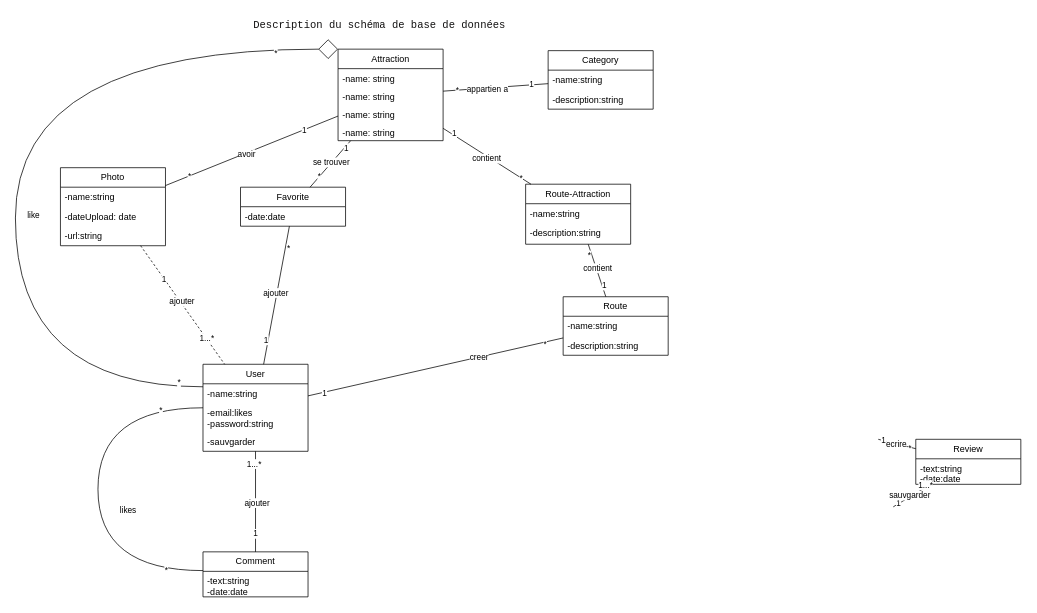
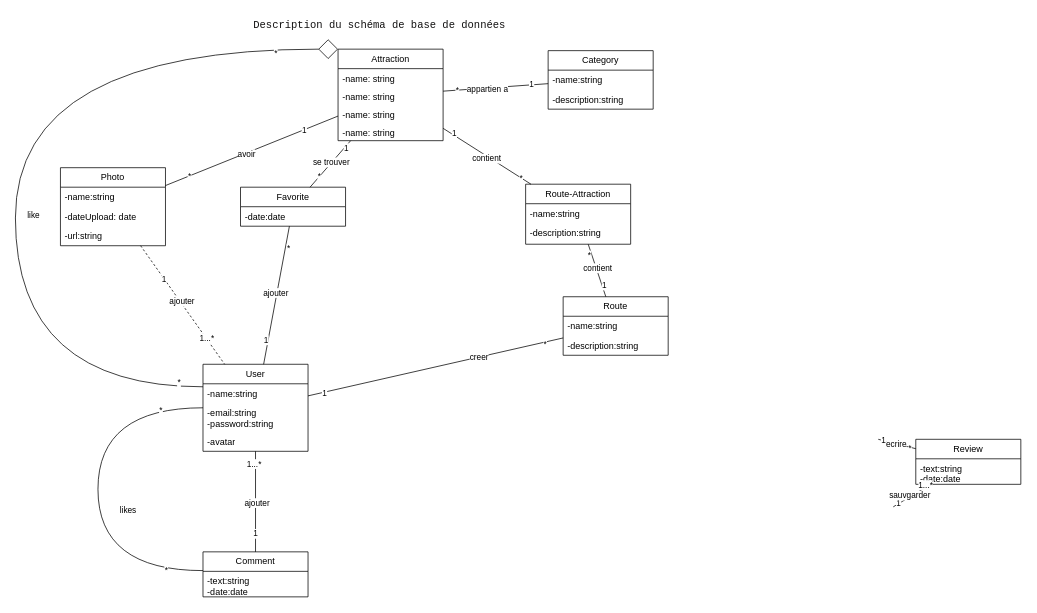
  <mxCell id="0" />
  <mxCell id="1" parent="0" />
  <mxCell id="2" value="Attraction" style="swimlane;fontStyle=0;childLayout=stackLayout;horizontal=1;startSize=26;fillColor=none;horizontalStack=0;resizeParent=1;resizeParentMax=0;resizeLast=0;collapsible=1;marginBottom=0;whiteSpace=wrap;html=1;" parent="1" vertex="1"><mxGeometry x="450" y="65" width="140" height="122" as="geometry" /></mxCell>
  <mxCell id="3" value="-name: string" style="text;strokeColor=none;fillColor=none;align=left;verticalAlign=top;spacingLeft=4;spacingRight=4;overflow=hidden;rotatable=0;points=[[0,0.5],[1,0.5]];portConstraint=eastwest;whiteSpace=wrap;html=1;" parent="2" vertex="1"><mxGeometry y="26" width="140" height="24" as="geometry" /></mxCell>
  <mxCell id="4" value="-name: string" style="text;strokeColor=none;fillColor=none;align=left;verticalAlign=top;spacingLeft=4;spacingRight=4;overflow=hidden;rotatable=0;points=[[0,0.5],[1,0.5]];portConstraint=eastwest;whiteSpace=wrap;html=1;" parent="2" vertex="1"><mxGeometry y="50" width="140" height="24" as="geometry" /></mxCell>
  <mxCell id="5" value="-name: string" style="text;strokeColor=none;fillColor=none;align=left;verticalAlign=top;spacingLeft=4;spacingRight=4;overflow=hidden;rotatable=0;points=[[0,0.5],[1,0.5]];portConstraint=eastwest;whiteSpace=wrap;html=1;" parent="2" vertex="1"><mxGeometry y="74" width="140" height="24" as="geometry" /></mxCell>
  <mxCell id="6" value="-name: string" style="text;strokeColor=none;fillColor=none;align=left;verticalAlign=top;spacingLeft=4;spacingRight=4;overflow=hidden;rotatable=0;points=[[0,0.5],[1,0.5]];portConstraint=eastwest;whiteSpace=wrap;html=1;" parent="2" vertex="1"><mxGeometry y="98" width="140" height="24" as="geometry" /></mxCell>
  <mxCell id="7" value="&lt;div style=&quot;font-family: Consolas, &amp;quot;Courier New&amp;quot;, monospace; font-weight: normal; font-size: 14px; line-height: 19px; white-space-collapse: preserve;&quot;&gt;&lt;span&gt;&lt;font style=&quot;color: light-dark(rgb(18, 17, 17), rgb(62, 62, 62));&quot;&gt;Description du schéma de base de données&lt;/font&gt;&lt;/span&gt;&lt;/div&gt;" style="text;align=center;fontStyle=1;verticalAlign=middle;spacingLeft=3;spacingRight=3;strokeColor=none;rotatable=0;points=[[0,0.5],[1,0.5]];portConstraint=eastwest;html=1;" parent="1" vertex="1"><mxGeometry x="320" y="20" width="370" height="26" as="geometry" /></mxCell>
  <mxCell id="8" value="Photo" style="swimlane;fontStyle=0;childLayout=stackLayout;horizontal=1;startSize=26;fillColor=none;horizontalStack=0;resizeParent=1;resizeParentMax=0;resizeLast=0;collapsible=1;marginBottom=0;whiteSpace=wrap;html=1;" parent="1" vertex="1"><mxGeometry x="80" y="223" width="140" height="104" as="geometry" /></mxCell>
  <mxCell id="9" value="-name:string" style="text;strokeColor=none;fillColor=none;align=left;verticalAlign=top;spacingLeft=4;spacingRight=4;overflow=hidden;rotatable=0;points=[[0,0.5],[1,0.5]];portConstraint=eastwest;whiteSpace=wrap;html=1;" parent="8" vertex="1"><mxGeometry y="26" width="140" height="26" as="geometry" /></mxCell>
  <mxCell id="10" value="-dateUpload: date" style="text;strokeColor=none;fillColor=none;align=left;verticalAlign=top;spacingLeft=4;spacingRight=4;overflow=hidden;rotatable=0;points=[[0,0.5],[1,0.5]];portConstraint=eastwest;whiteSpace=wrap;html=1;" parent="8" vertex="1"><mxGeometry y="52" width="140" height="26" as="geometry" /></mxCell>
  <mxCell id="11" value="-url:string" style="text;strokeColor=none;fillColor=none;align=left;verticalAlign=top;spacingLeft=4;spacingRight=4;overflow=hidden;rotatable=0;points=[[0,0.5],[1,0.5]];portConstraint=eastwest;whiteSpace=wrap;html=1;" parent="8" vertex="1"><mxGeometry y="78" width="140" height="26" as="geometry" /></mxCell>
  <mxCell id="12" value="" style="endArrow=none;endFill=0;endSize=24;html=1;rounded=0;" parent="1" source="8" target="2" edge="1"><mxGeometry width="160" relative="1" as="geometry"><mxPoint x="420" y="235" as="sourcePoint" /><mxPoint x="580" y="235" as="targetPoint" /></mxGeometry></mxCell>
  <mxCell id="13" value="*" style="edgeLabel;html=1;align=center;verticalAlign=middle;resizable=0;points=[];" parent="12" vertex="1" connectable="0"><mxGeometry x="-0.723" relative="1" as="geometry"><mxPoint as="offset" /></mxGeometry></mxCell>
  <mxCell id="14" value="1" style="edgeLabel;html=1;align=center;verticalAlign=middle;resizable=0;points=[];" parent="12" vertex="1" connectable="0"><mxGeometry x="0.602" relative="1" as="geometry"><mxPoint as="offset" /></mxGeometry></mxCell>
  <mxCell id="15" value="avoir" style="edgeLabel;html=1;align=center;verticalAlign=middle;resizable=0;points=[];" parent="12" vertex="1" connectable="0"><mxGeometry x="-0.067" y="-1" relative="1" as="geometry"><mxPoint as="offset" /></mxGeometry></mxCell>
  <mxCell id="16" value="User" style="swimlane;fontStyle=0;childLayout=stackLayout;horizontal=1;startSize=26;fillColor=none;horizontalStack=0;resizeParent=1;resizeParentMax=0;resizeLast=0;collapsible=1;marginBottom=0;whiteSpace=wrap;html=1;" parent="1" vertex="1"><mxGeometry x="270" y="485" width="140" height="116" as="geometry" /></mxCell>
  <mxCell id="17" value="-name:string&lt;div&gt;&lt;br&gt;&lt;/div&gt;" style="text;strokeColor=none;fillColor=none;align=left;verticalAlign=top;spacingLeft=4;spacingRight=4;overflow=hidden;rotatable=0;points=[[0,0.5],[1,0.5]];portConstraint=eastwest;whiteSpace=wrap;html=1;" parent="16" vertex="1"><mxGeometry y="26" width="140" height="26" as="geometry" /></mxCell>
- <mxCell id="18" value="-email:likes&lt;div&gt;-password:string&lt;/div&gt;" style="text;strokeColor=none;fillColor=none;align=left;verticalAlign=top;spacingLeft=4;spacingRight=4;overflow=hidden;rotatable=0;points=[[0,0.5],[1,0.5]];portConstraint=eastwest;whiteSpace=wrap;html=1;" parent="16" vertex="1"><mxGeometry y="52" width="140" height="38" as="geometry" /></mxCell>
- <mxCell id="19" value="-sauvgarder" style="text;strokeColor=none;fillColor=none;align=left;verticalAlign=top;spacingLeft=4;spacingRight=4;overflow=hidden;rotatable=0;points=[[0,0.5],[1,0.5]];portConstraint=eastwest;whiteSpace=wrap;html=1;" parent="16" vertex="1"><mxGeometry y="90" width="140" height="26" as="geometry" /></mxCell>
+ <mxCell id="18" value="-email:string&lt;div&gt;-password:string&lt;/div&gt;" style="text;strokeColor=none;fillColor=none;align=left;verticalAlign=top;spacingLeft=4;spacingRight=4;overflow=hidden;rotatable=0;points=[[0,0.5],[1,0.5]];portConstraint=eastwest;whiteSpace=wrap;html=1;" parent="16" vertex="1"><mxGeometry y="52" width="140" height="38" as="geometry" /></mxCell>
+ <mxCell id="19" value="-avatar" style="text;strokeColor=none;fillColor=none;align=left;verticalAlign=top;spacingLeft=4;spacingRight=4;overflow=hidden;rotatable=0;points=[[0,0.5],[1,0.5]];portConstraint=eastwest;whiteSpace=wrap;html=1;" parent="16" vertex="1"><mxGeometry y="90" width="140" height="26" as="geometry" /></mxCell>
  <mxCell id="20" value="" style="endArrow=none;endFill=0;endSize=24;html=1;rounded=0;dashed=1;" parent="1" source="8" target="16" edge="1"><mxGeometry width="160" relative="1" as="geometry"><mxPoint x="390" y="305" as="sourcePoint" /><mxPoint x="550" y="305" as="targetPoint" /></mxGeometry></mxCell>
  <mxCell id="21" value="1" style="edgeLabel;html=1;align=center;verticalAlign=middle;resizable=0;points=[];" parent="20" vertex="1" connectable="0"><mxGeometry x="-0.43" relative="1" as="geometry"><mxPoint x="-1" as="offset" /></mxGeometry></mxCell>
  <mxCell id="22" value="1...*" style="edgeLabel;html=1;align=center;verticalAlign=middle;resizable=0;points=[];" parent="20" vertex="1" connectable="0"><mxGeometry x="0.556" relative="1" as="geometry"><mxPoint as="offset" /></mxGeometry></mxCell>
  <mxCell id="23" value="ajouter" style="edgeLabel;html=1;align=center;verticalAlign=middle;resizable=0;points=[];" parent="20" vertex="1" connectable="0"><mxGeometry x="-0.064" y="2" relative="1" as="geometry"><mxPoint as="offset" /></mxGeometry></mxCell>
  <mxCell id="24" value="Review" style="swimlane;fontStyle=0;childLayout=stackLayout;horizontal=1;startSize=26;fillColor=none;horizontalStack=0;resizeParent=1;resizeParentMax=0;resizeLast=0;collapsible=1;marginBottom=0;whiteSpace=wrap;html=1;" parent="1" vertex="1"><mxGeometry x="1220" y="585" width="140" height="60" as="geometry" /></mxCell>
  <mxCell id="25" value="-text:string&lt;div&gt;-date:date&lt;/div&gt;" style="text;strokeColor=none;fillColor=none;align=left;verticalAlign=top;spacingLeft=4;spacingRight=4;overflow=hidden;rotatable=0;points=[[0,0.5],[1,0.5]];portConstraint=eastwest;whiteSpace=wrap;html=1;" parent="24" vertex="1"><mxGeometry y="26" width="140" height="34" as="geometry" /></mxCell>
  <mxCell id="26" value="" style="endArrow=none;endFill=0;endSize=24;html=1;rounded=0;" parent="1" target="24" edge="1"><mxGeometry width="160" relative="1" as="geometry"><mxPoint x="1170" y="585" as="sourcePoint" /><mxPoint x="550" y="245" as="targetPoint" /></mxGeometry></mxCell>
  <mxCell id="27" value="*" style="edgeLabel;html=1;align=center;verticalAlign=middle;resizable=0;points=[];" parent="26" vertex="1" connectable="0"><mxGeometry x="0.656" y="-1" relative="1" as="geometry"><mxPoint as="offset" /></mxGeometry></mxCell>
  <mxCell id="28" value="1" style="edgeLabel;html=1;align=center;verticalAlign=middle;resizable=0;points=[];" parent="26" vertex="1" connectable="0"><mxGeometry x="-0.742" relative="1" as="geometry"><mxPoint as="offset" /></mxGeometry></mxCell>
  <mxCell id="29" value="ecrire" style="edgeLabel;html=1;align=center;verticalAlign=middle;resizable=0;points=[];" parent="26" vertex="1" connectable="0"><mxGeometry x="-0.059" y="-1" relative="1" as="geometry"><mxPoint as="offset" /></mxGeometry></mxCell>
  <mxCell id="30" value="Comment" style="swimlane;fontStyle=0;childLayout=stackLayout;horizontal=1;startSize=26;fillColor=none;horizontalStack=0;resizeParent=1;resizeParentMax=0;resizeLast=0;collapsible=1;marginBottom=0;whiteSpace=wrap;html=1;" parent="1" vertex="1"><mxGeometry x="270" y="735" width="140" height="60" as="geometry" /></mxCell>
  <mxCell id="31" value="-text:string&lt;div&gt;-date:date&lt;/div&gt;" style="text;strokeColor=none;fillColor=none;align=left;verticalAlign=top;spacingLeft=4;spacingRight=4;overflow=hidden;rotatable=0;points=[[0,0.5],[1,0.5]];portConstraint=eastwest;whiteSpace=wrap;html=1;" parent="30" vertex="1"><mxGeometry y="26" width="140" height="34" as="geometry" /></mxCell>
  <mxCell id="32" value="" style="endArrow=none;endFill=0;endSize=24;html=1;rounded=0;" parent="1" source="16" target="30" edge="1"><mxGeometry width="160" relative="1" as="geometry"><mxPoint x="390" y="505" as="sourcePoint" /><mxPoint x="550" y="505" as="targetPoint" /></mxGeometry></mxCell>
  <mxCell id="33" value="1" style="edgeLabel;html=1;align=center;verticalAlign=middle;resizable=0;points=[];" parent="32" vertex="1" connectable="0"><mxGeometry x="0.625" y="-1" relative="1" as="geometry"><mxPoint as="offset" /></mxGeometry></mxCell>
  <mxCell id="34" value="1...*" style="edgeLabel;html=1;align=center;verticalAlign=middle;resizable=0;points=[];" parent="32" vertex="1" connectable="0"><mxGeometry x="-0.758" y="-3" relative="1" as="geometry"><mxPoint as="offset" /></mxGeometry></mxCell>
  <mxCell id="35" value="ajouter" style="edgeLabel;html=1;align=center;verticalAlign=middle;resizable=0;points=[];" parent="32" vertex="1" connectable="0"><mxGeometry x="0.037" y="1" relative="1" as="geometry"><mxPoint y="-1" as="offset" /></mxGeometry></mxCell>
  <mxCell id="36" value="" style="endArrow=none;endFill=0;endSize=24;html=1;rounded=0;" parent="1" source="24" edge="1"><mxGeometry width="160" relative="1" as="geometry"><mxPoint x="390" y="505" as="sourcePoint" /><mxPoint x="1190" y="675" as="targetPoint" /></mxGeometry></mxCell>
  <mxCell id="37" value="1" style="edgeLabel;html=1;align=center;verticalAlign=middle;resizable=0;points=[];" parent="36" vertex="1" connectable="0"><mxGeometry x="0.711" y="-1" relative="1" as="geometry"><mxPoint as="offset" /></mxGeometry></mxCell>
  <mxCell id="38" value="1...*" style="edgeLabel;html=1;align=center;verticalAlign=middle;resizable=0;points=[];" parent="36" vertex="1" connectable="0"><mxGeometry x="-0.756" y="-2" relative="1" as="geometry"><mxPoint y="-1" as="offset" /></mxGeometry></mxCell>
  <mxCell id="39" value="sauvgarder" style="edgeLabel;html=1;align=center;verticalAlign=middle;resizable=0;points=[];" parent="36" vertex="1" connectable="0"><mxGeometry x="0.084" y="-2" relative="1" as="geometry"><mxPoint as="offset" /></mxGeometry></mxCell>
  <mxCell id="40" value="Favorite" style="swimlane;fontStyle=0;childLayout=stackLayout;horizontal=1;startSize=26;fillColor=none;horizontalStack=0;resizeParent=1;resizeParentMax=0;resizeLast=0;collapsible=1;marginBottom=0;whiteSpace=wrap;html=1;" parent="1" vertex="1"><mxGeometry x="320" y="249" width="140" height="52" as="geometry" /></mxCell>
  <mxCell id="41" value="-date:date" style="text;strokeColor=none;fillColor=none;align=left;verticalAlign=top;spacingLeft=4;spacingRight=4;overflow=hidden;rotatable=0;points=[[0,0.5],[1,0.5]];portConstraint=eastwest;whiteSpace=wrap;html=1;" parent="40" vertex="1"><mxGeometry y="26" width="140" height="26" as="geometry" /></mxCell>
  <mxCell id="42" value="" style="endArrow=none;endFill=0;endSize=24;html=1;rounded=0;" parent="1" source="40" target="2" edge="1"><mxGeometry width="160" relative="1" as="geometry"><mxPoint x="390" y="345" as="sourcePoint" /><mxPoint x="560" y="285" as="targetPoint" /></mxGeometry></mxCell>
  <mxCell id="43" value="*" style="edgeLabel;html=1;align=center;verticalAlign=middle;resizable=0;points=[];" parent="42" vertex="1" connectable="0"><mxGeometry x="-0.537" y="1" relative="1" as="geometry"><mxPoint as="offset" /></mxGeometry></mxCell>
  <mxCell id="44" value="1" style="edgeLabel;html=1;align=center;verticalAlign=middle;resizable=0;points=[];" parent="42" vertex="1" connectable="0"><mxGeometry x="0.724" y="-1" relative="1" as="geometry"><mxPoint as="offset" /></mxGeometry></mxCell>
  <mxCell id="45" value="se trouver" style="edgeLabel;html=1;align=center;verticalAlign=middle;resizable=0;points=[];" parent="42" vertex="1" connectable="0"><mxGeometry x="0.043" y="1" relative="1" as="geometry"><mxPoint as="offset" /></mxGeometry></mxCell>
  <mxCell id="46" value="" style="endArrow=none;endFill=0;endSize=24;html=1;rounded=0;" parent="1" source="16" target="40" edge="1"><mxGeometry width="160" relative="1" as="geometry"><mxPoint x="390" y="495" as="sourcePoint" /><mxPoint x="550" y="495" as="targetPoint" /></mxGeometry></mxCell>
  <mxCell id="47" value="*" style="edgeLabel;html=1;align=center;verticalAlign=middle;resizable=0;points=[];" parent="46" vertex="1" connectable="0"><mxGeometry x="0.692" y="-4" relative="1" as="geometry"><mxPoint as="offset" /></mxGeometry></mxCell>
  <mxCell id="48" value="1" style="edgeLabel;html=1;align=center;verticalAlign=middle;resizable=0;points=[];" parent="46" vertex="1" connectable="0"><mxGeometry x="-0.654" y="3" relative="1" as="geometry"><mxPoint as="offset" /></mxGeometry></mxCell>
  <mxCell id="49" value="ajouter" style="edgeLabel;html=1;align=center;verticalAlign=middle;resizable=0;points=[];" parent="46" vertex="1" connectable="0"><mxGeometry x="0.037" y="2" relative="1" as="geometry"><mxPoint as="offset" /></mxGeometry></mxCell>
  <mxCell id="50" value="Category" style="swimlane;fontStyle=0;childLayout=stackLayout;horizontal=1;startSize=26;fillColor=none;horizontalStack=0;resizeParent=1;resizeParentMax=0;resizeLast=0;collapsible=1;marginBottom=0;whiteSpace=wrap;html=1;" parent="1" vertex="1"><mxGeometry x="730" y="67" width="140" height="78" as="geometry" /></mxCell>
  <mxCell id="51" value="-name:string" style="text;strokeColor=none;fillColor=none;align=left;verticalAlign=top;spacingLeft=4;spacingRight=4;overflow=hidden;rotatable=0;points=[[0,0.5],[1,0.5]];portConstraint=eastwest;whiteSpace=wrap;html=1;" parent="50" vertex="1"><mxGeometry y="26" width="140" height="26" as="geometry" /></mxCell>
  <mxCell id="52" value="-description:string" style="text;strokeColor=none;fillColor=none;align=left;verticalAlign=top;spacingLeft=4;spacingRight=4;overflow=hidden;rotatable=0;points=[[0,0.5],[1,0.5]];portConstraint=eastwest;whiteSpace=wrap;html=1;" parent="50" vertex="1"><mxGeometry y="52" width="140" height="26" as="geometry" /></mxCell>
  <mxCell id="53" value="" style="endArrow=none;endFill=0;endSize=24;html=1;rounded=0;" parent="1" source="2" target="50" edge="1"><mxGeometry width="160" relative="1" as="geometry"><mxPoint x="430" y="255" as="sourcePoint" /><mxPoint x="590" y="255" as="targetPoint" /></mxGeometry></mxCell>
  <mxCell id="54" value="*" style="edgeLabel;html=1;align=center;verticalAlign=middle;resizable=0;points=[];" parent="53" vertex="1" connectable="0"><mxGeometry x="-0.729" relative="1" as="geometry"><mxPoint as="offset" /></mxGeometry></mxCell>
  <mxCell id="55" value="1" style="edgeLabel;html=1;align=center;verticalAlign=middle;resizable=0;points=[];" parent="53" vertex="1" connectable="0"><mxGeometry x="0.684" y="1" relative="1" as="geometry"><mxPoint as="offset" /></mxGeometry></mxCell>
  <mxCell id="56" value="appartien a" style="edgeLabel;html=1;align=center;verticalAlign=middle;resizable=0;points=[];" parent="53" vertex="1" connectable="0"><mxGeometry x="-0.154" y="-2" relative="1" as="geometry"><mxPoint as="offset" /></mxGeometry></mxCell>
  <mxCell id="57" value="" style="endArrow=none;endFill=0;endSize=24;html=1;rounded=0;edgeStyle=orthogonalEdgeStyle;curved=1;" parent="1" source="16" target="30" edge="1"><mxGeometry width="160" relative="1" as="geometry"><mxPoint x="270" y="760" as="sourcePoint" /><mxPoint x="590" y="685" as="targetPoint" /><Array as="points"><mxPoint x="130" y="760" /></Array></mxGeometry></mxCell>
  <mxCell id="58" value="*" style="edgeLabel;html=1;align=center;verticalAlign=middle;resizable=0;points=[];" parent="57" vertex="1" connectable="0"><mxGeometry x="-0.769" y="2" relative="1" as="geometry"><mxPoint as="offset" /></mxGeometry></mxCell>
  <mxCell id="59" value="*" style="edgeLabel;html=1;align=center;verticalAlign=middle;resizable=0;points=[];" parent="57" vertex="1" connectable="0"><mxGeometry x="0.8" y="1" relative="1" as="geometry"><mxPoint as="offset" /></mxGeometry></mxCell>
  <mxCell id="60" value="likes" style="edgeLabel;html=1;align=center;verticalAlign=middle;resizable=0;points=[];" parent="57" vertex="1" connectable="0"><mxGeometry x="0.112" y="39" relative="1" as="geometry"><mxPoint as="offset" /></mxGeometry></mxCell>
  <mxCell id="61" value="Route-Attraction" style="swimlane;fontStyle=0;childLayout=stackLayout;horizontal=1;startSize=26;fillColor=none;horizontalStack=0;resizeParent=1;resizeParentMax=0;resizeLast=0;collapsible=1;marginBottom=0;whiteSpace=wrap;html=1;" parent="1" vertex="1"><mxGeometry x="700" y="245" width="140" height="80" as="geometry" /></mxCell>
  <mxCell id="62" value="-name:string" style="text;strokeColor=none;fillColor=none;align=left;verticalAlign=top;spacingLeft=4;spacingRight=4;overflow=hidden;rotatable=0;points=[[0,0.5],[1,0.5]];portConstraint=eastwest;whiteSpace=wrap;html=1;" parent="61" vertex="1"><mxGeometry y="26" width="140" height="26" as="geometry" /></mxCell>
  <mxCell id="63" value="-description:string" style="text;strokeColor=none;fillColor=none;align=left;verticalAlign=top;spacingLeft=4;spacingRight=4;overflow=hidden;rotatable=0;points=[[0,0.5],[1,0.5]];portConstraint=eastwest;whiteSpace=wrap;html=1;" parent="61" vertex="1"><mxGeometry y="52" width="140" height="28" as="geometry" /></mxCell>
  <mxCell id="64" value="Route" style="swimlane;fontStyle=0;childLayout=stackLayout;horizontal=1;startSize=26;fillColor=none;horizontalStack=0;resizeParent=1;resizeParentMax=0;resizeLast=0;collapsible=1;marginBottom=0;whiteSpace=wrap;html=1;" parent="1" vertex="1"><mxGeometry x="750" y="395" width="140" height="78" as="geometry" /></mxCell>
  <mxCell id="65" value="-name:string" style="text;strokeColor=none;fillColor=none;align=left;verticalAlign=top;spacingLeft=4;spacingRight=4;overflow=hidden;rotatable=0;points=[[0,0.5],[1,0.5]];portConstraint=eastwest;whiteSpace=wrap;html=1;" parent="64" vertex="1"><mxGeometry y="26" width="140" height="26" as="geometry" /></mxCell>
  <mxCell id="66" value="-description:string" style="text;strokeColor=none;fillColor=none;align=left;verticalAlign=top;spacingLeft=4;spacingRight=4;overflow=hidden;rotatable=0;points=[[0,0.5],[1,0.5]];portConstraint=eastwest;whiteSpace=wrap;html=1;" parent="64" vertex="1"><mxGeometry y="52" width="140" height="26" as="geometry" /></mxCell>
  <mxCell id="67" value="" style="endArrow=none;endFill=0;endSize=24;html=1;rounded=0;" parent="1" source="2" target="61" edge="1"><mxGeometry width="160" relative="1" as="geometry"><mxPoint x="430" y="355" as="sourcePoint" /><mxPoint x="590" y="355" as="targetPoint" /></mxGeometry></mxCell>
  <mxCell id="68" value="1" style="edgeLabel;html=1;align=center;verticalAlign=middle;resizable=0;points=[];" parent="67" vertex="1" connectable="0"><mxGeometry x="-0.783" y="3" relative="1" as="geometry"><mxPoint as="offset" /></mxGeometry></mxCell>
  <mxCell id="69" value="*" style="edgeLabel;html=1;align=center;verticalAlign=middle;resizable=0;points=[];" parent="67" vertex="1" connectable="0"><mxGeometry x="0.771" relative="1" as="geometry"><mxPoint as="offset" /></mxGeometry></mxCell>
  <mxCell id="70" value="contient" style="edgeLabel;html=1;align=center;verticalAlign=middle;resizable=0;points=[];" parent="67" vertex="1" connectable="0"><mxGeometry x="0.009" y="-3" relative="1" as="geometry"><mxPoint as="offset" /></mxGeometry></mxCell>
  <mxCell id="71" value="" style="endArrow=none;endFill=0;endSize=24;html=1;rounded=0;" parent="1" source="16" target="64" edge="1"><mxGeometry width="160" relative="1" as="geometry"><mxPoint x="430" y="445" as="sourcePoint" /><mxPoint x="590" y="445" as="targetPoint" /></mxGeometry></mxCell>
  <mxCell id="72" value="*" style="edgeLabel;html=1;align=center;verticalAlign=middle;resizable=0;points=[];" parent="71" vertex="1" connectable="0"><mxGeometry x="0.851" y="-3" relative="1" as="geometry"><mxPoint as="offset" /></mxGeometry></mxCell>
  <mxCell id="73" value="1" style="edgeLabel;html=1;align=center;verticalAlign=middle;resizable=0;points=[];" parent="71" vertex="1" connectable="0"><mxGeometry x="-0.872" y="-1" relative="1" as="geometry"><mxPoint as="offset" /></mxGeometry></mxCell>
  <mxCell id="74" value="creer" style="edgeLabel;html=1;align=center;verticalAlign=middle;resizable=0;points=[];" parent="71" vertex="1" connectable="0"><mxGeometry x="0.334" relative="1" as="geometry"><mxPoint as="offset" /></mxGeometry></mxCell>
  <mxCell id="75" value="" style="endArrow=none;endFill=0;endSize=24;html=1;rounded=0;" parent="1" source="64" target="61" edge="1"><mxGeometry width="160" relative="1" as="geometry"><mxPoint x="430" y="405" as="sourcePoint" /><mxPoint x="590" y="405" as="targetPoint" /></mxGeometry></mxCell>
  <mxCell id="76" value="*" style="edgeLabel;html=1;align=center;verticalAlign=middle;resizable=0;points=[];" parent="75" vertex="1" connectable="0"><mxGeometry x="0.62" y="3" relative="1" as="geometry"><mxPoint as="offset" /></mxGeometry></mxCell>
  <mxCell id="77" value="1" style="edgeLabel;html=1;align=center;verticalAlign=middle;resizable=0;points=[];" parent="75" vertex="1" connectable="0"><mxGeometry x="-0.6" y="-3" relative="1" as="geometry"><mxPoint as="offset" /></mxGeometry></mxCell>
  <mxCell id="78" value="contient" style="edgeLabel;html=1;align=center;verticalAlign=middle;resizable=0;points=[];" parent="75" vertex="1" connectable="0"><mxGeometry x="0.08" y="-1" relative="1" as="geometry"><mxPoint as="offset" /></mxGeometry></mxCell>
  <mxCell id="79" value="" style="endArrow=diamond;endFill=0;endSize=24;html=1;rounded=0;startFill=0;edgeStyle=orthogonalEdgeStyle;curved=1;" parent="1" source="16" target="2" edge="1"><mxGeometry width="160" relative="1" as="geometry"><mxPoint x="20" y="396" as="sourcePoint" /><mxPoint x="360" y="65" as="targetPoint" /><Array as="points"><mxPoint x="20" y="515" /><mxPoint x="20" y="65" /></Array></mxGeometry></mxCell>
  <mxCell id="80" value="like" style="edgeLabel;html=1;align=center;verticalAlign=middle;resizable=0;points=[];" parent="79" vertex="1" connectable="0"><mxGeometry x="-0.153" y="-23" relative="1" as="geometry"><mxPoint as="offset" /></mxGeometry></mxCell>
  <mxCell id="81" value="*" style="edgeLabel;html=1;align=center;verticalAlign=middle;resizable=0;points=[];" parent="79" vertex="1" connectable="0"><mxGeometry x="-0.942" y="-7" relative="1" as="geometry"><mxPoint as="offset" /></mxGeometry></mxCell>
  <mxCell id="82" value="*" style="edgeLabel;html=1;align=center;verticalAlign=middle;resizable=0;points=[];" parent="79" vertex="1" connectable="0"><mxGeometry x="0.852" y="-4" relative="1" as="geometry"><mxPoint as="offset" /></mxGeometry></mxCell>
